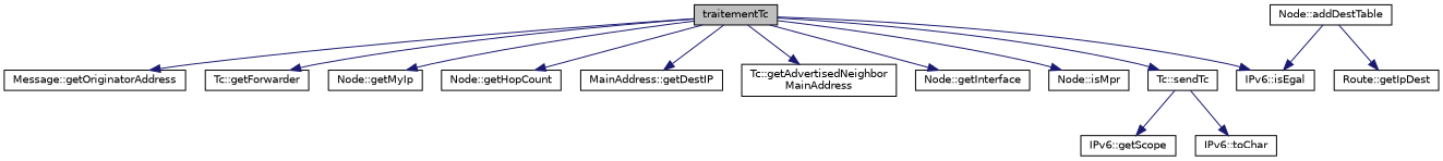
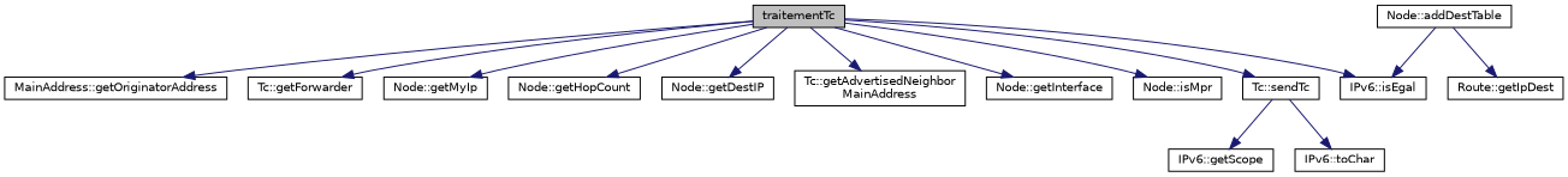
  digraph {
    fontname="DejaVu Sans"
    rankdir=TB
    node [color=black fillcolor=white fontname="DejaVu Sans" fontsize=10 shape=record style=filled]
    edge [color=midnightblue fontname="DejaVu Sans" fontsize=10 labelfontname=Helvetica labelfontsize=10 style=solid]
    n1 [fillcolor=grey75 fontcolor=black height=0.2 label=traitementTc width=0.4]
-   n2 [height=0.2 label="Message::getOriginatorAddress" width=0.4]
+   n2 [height=0.2 label="MainAddress::getOriginatorAddress" width=0.4]
    n3 [height=0.2 label="Tc::getForwarder" width=0.4]
    n4 [height=0.2 label="IPv6::isEgal" width=0.4]
    n5 [height=0.2 label="Node::getMyIp" width=0.4]
    n6 [height=0.2 label="Node::getHopCount" width=0.4]
-   n7 [height=0.2 label="MainAddress::getDestIP" width=0.4]
+   n7 [height=0.2 label="Node::getDestIP" width=0.4]
    n8 [height=0.2 label="Tc::getAdvertisedNeighbor\lMainAddress" width=0.4]
    n9 [height=0.2 label="Node::getInterface" width=0.4]
    n10 [height=0.2 label="Node::isMpr" width=0.4]
    n11 [height=0.2 label="Tc::sendTc" width=0.4]
    n12 [height=0.2 label="Node::addDestTable" width=0.4]
    n13 [height=0.2 label="Route::getIpDest" width=0.4]
    n14 [height=0.2 label="IPv6::getScope" width=0.4]
    n15 [height=0.2 label="IPv6::toChar" width=0.4]
    n1 -> n2
    n1 -> n3
    n1 -> n4
    n1 -> n5
    n1 -> n6
    n1 -> n7
    n1 -> n8
    n1 -> n9
    n1 -> n10
    n1 -> n11
    n11 -> n14
    n11 -> n15
    n12 -> n4
    n12 -> n13
  }
